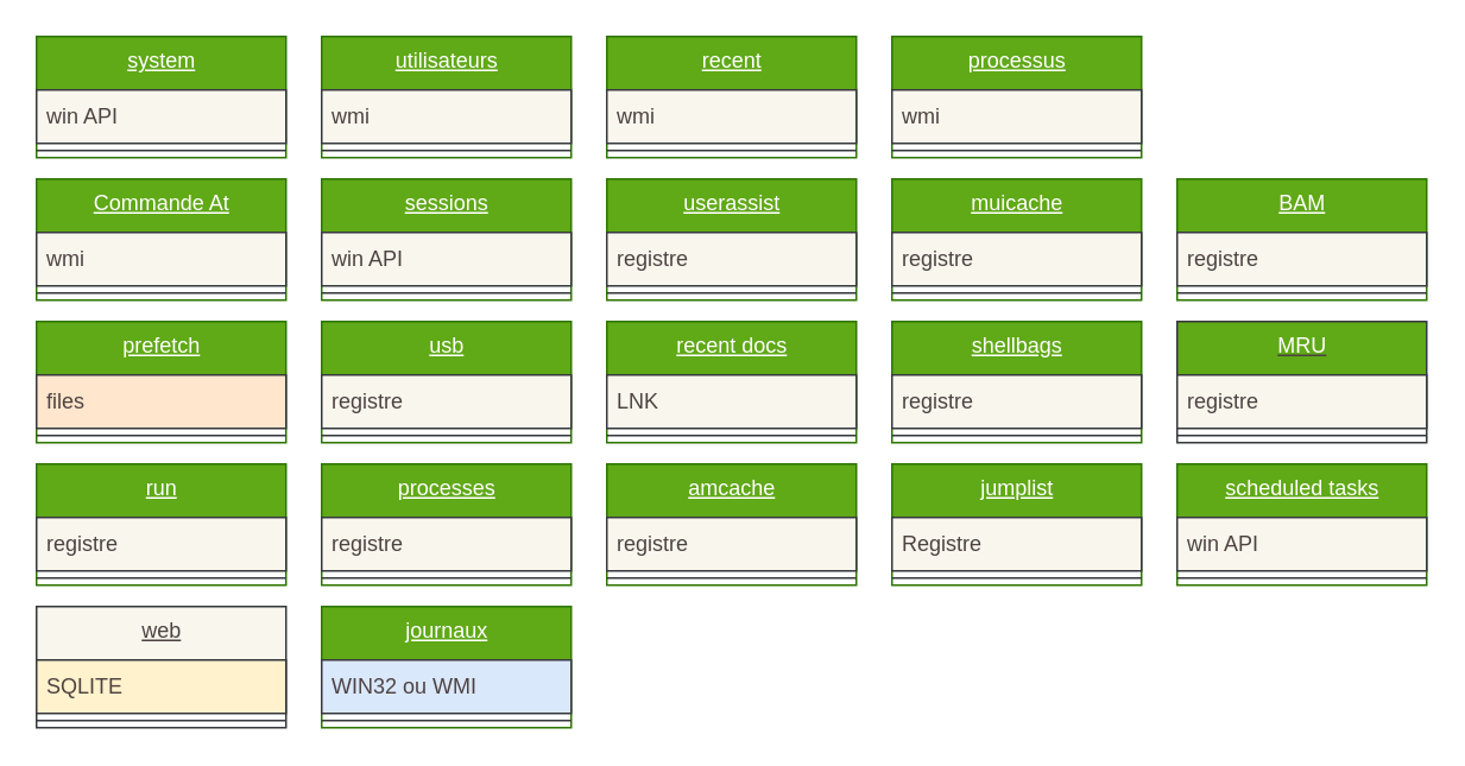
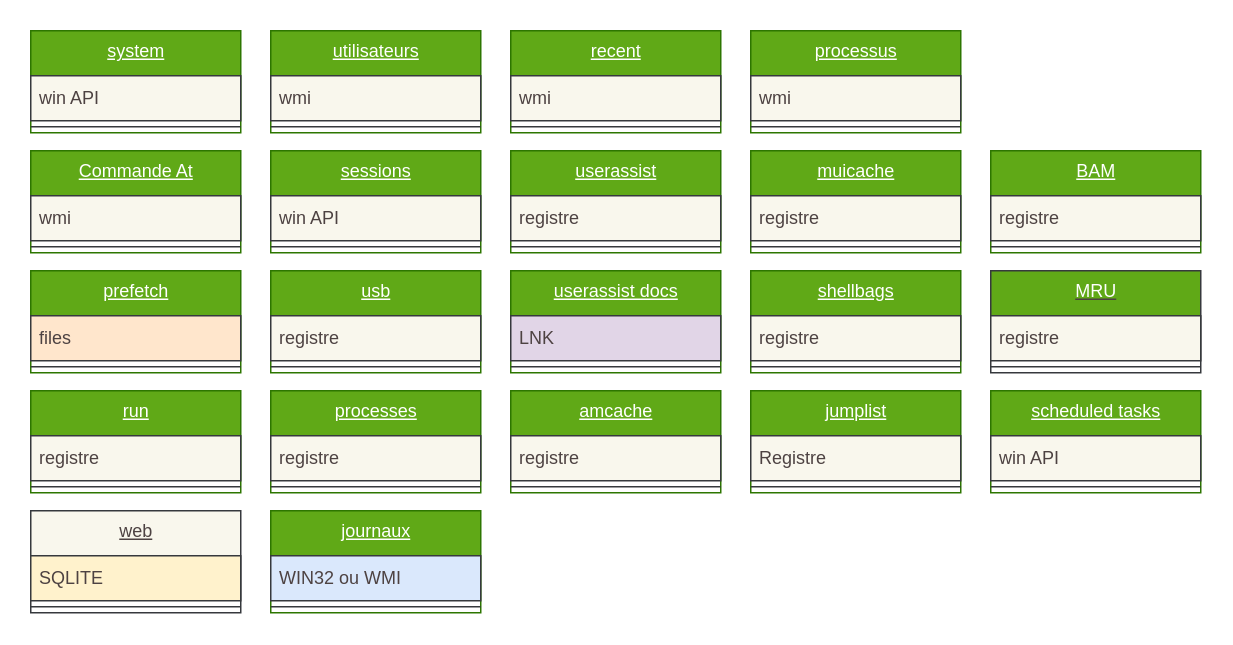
  <mxCell id="0" />
  <mxCell id="1" parent="0" />
  <mxCell id="2" value="system" style="swimlane;fontStyle=4;align=center;verticalAlign=top;childLayout=stackLayout;horizontal=1;startSize=30;horizontalStack=0;resizeParent=1;resizeParentMax=0;resizeLast=0;collapsible=0;marginBottom=0;html=1;fillColor=#60a917;strokeColor=#2D7600;fontColor=#ffffff;" parent="1" vertex="1"><mxGeometry x="20" y="20" width="140" height="68" as="geometry" /></mxCell>
  <mxCell id="3" value="win API" style="html=1;align=left;verticalAlign=middle;spacingLeft=4;spacingRight=4;rotatable=0;points=[[0,0.5],[1,0.5]];resizeWidth=1;fillColor=#f9f7ed;strokeColor=#36393d;fontColor=#4d4242;" parent="2" vertex="1"><mxGeometry y="30" width="140" height="30" as="geometry" /></mxCell>
  <mxCell id="4" value="" style="line;strokeWidth=1;align=left;verticalAlign=middle;spacingTop=-1;spacingLeft=3;spacingRight=3;rotatable=0;labelPosition=right;points=[];portConstraint=eastwest;fillColor=#f9f7ed;strokeColor=#36393d;fontColor=#4d4242;" parent="2" vertex="1"><mxGeometry y="60" width="140" height="8" as="geometry" /></mxCell>
  <mxCell id="5" value="utilisateurs" style="swimlane;fontStyle=4;align=center;verticalAlign=top;childLayout=stackLayout;horizontal=1;startSize=30;horizontalStack=0;resizeParent=1;resizeParentMax=0;resizeLast=0;collapsible=0;marginBottom=0;html=1;fillColor=#60a917;strokeColor=#2D7600;fontColor=#ffffff;" parent="1" vertex="1"><mxGeometry x="180" y="20" width="140" height="68" as="geometry" /></mxCell>
  <mxCell id="6" value="wmi" style="html=1;align=left;verticalAlign=middle;spacingLeft=4;spacingRight=4;rotatable=0;points=[[0,0.5],[1,0.5]];resizeWidth=1;fillColor=#f9f7ed;strokeColor=#36393d;fontColor=#4d4242;" parent="5" vertex="1"><mxGeometry y="30" width="140" height="30" as="geometry" /></mxCell>
  <mxCell id="7" value="" style="line;strokeWidth=1;align=left;verticalAlign=middle;spacingTop=-1;spacingLeft=3;spacingRight=3;rotatable=0;labelPosition=right;points=[];portConstraint=eastwest;fillColor=#f9f7ed;strokeColor=#36393d;fontColor=#4d4242;" parent="5" vertex="1"><mxGeometry y="60" width="140" height="8" as="geometry" /></mxCell>
  <mxCell id="8" value="usb" style="swimlane;fontStyle=4;align=center;verticalAlign=top;childLayout=stackLayout;horizontal=1;startSize=30;horizontalStack=0;resizeParent=1;resizeParentMax=0;resizeLast=0;collapsible=0;marginBottom=0;html=1;fillColor=#60a917;strokeColor=#2D7600;fontColor=#ffffff;" parent="1" vertex="1"><mxGeometry x="180" y="180" width="140" height="68" as="geometry" /></mxCell>
  <mxCell id="9" value="registre" style="html=1;align=left;verticalAlign=middle;spacingLeft=4;spacingRight=4;rotatable=0;points=[[0,0.5],[1,0.5]];resizeWidth=1;fillColor=#f9f7ed;strokeColor=#36393d;fontColor=#4d4242;" parent="8" vertex="1"><mxGeometry y="30" width="140" height="30" as="geometry" /></mxCell>
  <mxCell id="10" value="" style="line;strokeWidth=1;align=left;verticalAlign=middle;spacingTop=-1;spacingLeft=3;spacingRight=3;rotatable=0;labelPosition=right;points=[];portConstraint=eastwest;fillColor=#f9f7ed;strokeColor=#36393d;fontColor=#4d4242;" parent="8" vertex="1"><mxGeometry y="60" width="140" height="8" as="geometry" /></mxCell>
  <mxCell id="11" value="run" style="swimlane;fontStyle=4;align=center;verticalAlign=top;childLayout=stackLayout;horizontal=1;startSize=30;horizontalStack=0;resizeParent=1;resizeParentMax=0;resizeLast=0;collapsible=0;marginBottom=0;html=1;fillColor=#60a917;strokeColor=#2D7600;fontColor=#ffffff;" parent="1" vertex="1"><mxGeometry x="20" y="260" width="140" height="68" as="geometry" /></mxCell>
  <mxCell id="12" value="registre" style="html=1;align=left;verticalAlign=middle;spacingLeft=4;spacingRight=4;rotatable=0;points=[[0,0.5],[1,0.5]];resizeWidth=1;fillColor=#f9f7ed;strokeColor=#36393d;fontColor=#4d4242;" parent="11" vertex="1"><mxGeometry y="30" width="140" height="30" as="geometry" /></mxCell>
  <mxCell id="13" value="" style="line;strokeWidth=1;align=left;verticalAlign=middle;spacingTop=-1;spacingLeft=3;spacingRight=3;rotatable=0;labelPosition=right;points=[];portConstraint=eastwest;fillColor=#f9f7ed;strokeColor=#36393d;fontColor=#4d4242;" parent="11" vertex="1"><mxGeometry y="60" width="140" height="8" as="geometry" /></mxCell>
  <mxCell id="14" value="processes" style="swimlane;fontStyle=4;align=center;verticalAlign=top;childLayout=stackLayout;horizontal=1;startSize=30;horizontalStack=0;resizeParent=1;resizeParentMax=0;resizeLast=0;collapsible=0;marginBottom=0;html=1;fillColor=#60a917;strokeColor=#2D7600;fontColor=#ffffff;" parent="1" vertex="1"><mxGeometry x="180" y="260" width="140" height="68" as="geometry" /></mxCell>
  <mxCell id="15" value="registre" style="html=1;align=left;verticalAlign=middle;spacingLeft=4;spacingRight=4;rotatable=0;points=[[0,0.5],[1,0.5]];resizeWidth=1;fillColor=#f9f7ed;strokeColor=#36393d;fontColor=#4d4242;" parent="14" vertex="1"><mxGeometry y="30" width="140" height="30" as="geometry" /></mxCell>
  <mxCell id="16" value="" style="line;strokeWidth=1;align=left;verticalAlign=middle;spacingTop=-1;spacingLeft=3;spacingRight=3;rotatable=0;labelPosition=right;points=[];portConstraint=eastwest;fillColor=#f9f7ed;strokeColor=#36393d;fontColor=#4d4242;" parent="14" vertex="1"><mxGeometry y="60" width="140" height="8" as="geometry" /></mxCell>
  <mxCell id="17" value="userassist" style="swimlane;fontStyle=4;align=center;verticalAlign=top;childLayout=stackLayout;horizontal=1;startSize=30;horizontalStack=0;resizeParent=1;resizeParentMax=0;resizeLast=0;collapsible=0;marginBottom=0;html=1;fillColor=#60a917;strokeColor=#2D7600;fontColor=#ffffff;" parent="1" vertex="1"><mxGeometry x="340" y="100" width="140" height="68" as="geometry" /></mxCell>
  <mxCell id="18" value="registre" style="html=1;align=left;verticalAlign=middle;spacingLeft=4;spacingRight=4;rotatable=0;points=[[0,0.5],[1,0.5]];resizeWidth=1;fillColor=#f9f7ed;strokeColor=#36393d;fontColor=#4d4242;" parent="17" vertex="1"><mxGeometry y="30" width="140" height="30" as="geometry" /></mxCell>
  <mxCell id="19" value="" style="line;strokeWidth=1;align=left;verticalAlign=middle;spacingTop=-1;spacingLeft=3;spacingRight=3;rotatable=0;labelPosition=right;points=[];portConstraint=eastwest;fillColor=#f9f7ed;strokeColor=#36393d;fontColor=#4d4242;" parent="17" vertex="1"><mxGeometry y="60" width="140" height="8" as="geometry" /></mxCell>
  <mxCell id="20" value="muicache" style="swimlane;fontStyle=4;align=center;verticalAlign=top;childLayout=stackLayout;horizontal=1;startSize=30;horizontalStack=0;resizeParent=1;resizeParentMax=0;resizeLast=0;collapsible=0;marginBottom=0;html=1;fillColor=#60a917;strokeColor=#2D7600;fontColor=#ffffff;" parent="1" vertex="1"><mxGeometry x="500" y="100" width="140" height="68" as="geometry" /></mxCell>
  <mxCell id="21" value="registre" style="html=1;align=left;verticalAlign=middle;spacingLeft=4;spacingRight=4;rotatable=0;points=[[0,0.5],[1,0.5]];resizeWidth=1;fillColor=#f9f7ed;strokeColor=#36393d;fontColor=#4d4242;" parent="20" vertex="1"><mxGeometry y="30" width="140" height="30" as="geometry" /></mxCell>
  <mxCell id="22" value="" style="line;strokeWidth=1;align=left;verticalAlign=middle;spacingTop=-1;spacingLeft=3;spacingRight=3;rotatable=0;labelPosition=right;points=[];portConstraint=eastwest;fillColor=#f9f7ed;strokeColor=#36393d;fontColor=#4d4242;" parent="20" vertex="1"><mxGeometry y="60" width="140" height="8" as="geometry" /></mxCell>
  <mxCell id="23" value="amcache" style="swimlane;fontStyle=4;align=center;verticalAlign=top;childLayout=stackLayout;horizontal=1;startSize=30;horizontalStack=0;resizeParent=1;resizeParentMax=0;resizeLast=0;collapsible=0;marginBottom=0;html=1;fillColor=#60a917;strokeColor=#2D7600;fontColor=#ffffff;" parent="1" vertex="1"><mxGeometry x="340" y="260" width="140" height="68" as="geometry" /></mxCell>
  <mxCell id="24" value="registre" style="html=1;align=left;verticalAlign=middle;spacingLeft=4;spacingRight=4;rotatable=0;points=[[0,0.5],[1,0.5]];resizeWidth=1;fillColor=#f9f7ed;strokeColor=#36393d;fontColor=#4d4242;" parent="23" vertex="1"><mxGeometry y="30" width="140" height="30" as="geometry" /></mxCell>
  <mxCell id="25" value="" style="line;strokeWidth=1;align=left;verticalAlign=middle;spacingTop=-1;spacingLeft=3;spacingRight=3;rotatable=0;labelPosition=right;points=[];portConstraint=eastwest;fillColor=#f9f7ed;strokeColor=#36393d;fontColor=#4d4242;" parent="23" vertex="1"><mxGeometry y="60" width="140" height="8" as="geometry" /></mxCell>
  <mxCell id="26" value="BAM" style="swimlane;fontStyle=4;align=center;verticalAlign=top;childLayout=stackLayout;horizontal=1;startSize=30;horizontalStack=0;resizeParent=1;resizeParentMax=0;resizeLast=0;collapsible=0;marginBottom=0;html=1;fillColor=#60a917;strokeColor=#2D7600;fontColor=#ffffff;" parent="1" vertex="1"><mxGeometry x="660" y="100" width="140" height="68" as="geometry" /></mxCell>
  <mxCell id="27" value="registre" style="html=1;align=left;verticalAlign=middle;spacingLeft=4;spacingRight=4;rotatable=0;points=[[0,0.5],[1,0.5]];resizeWidth=1;fillColor=#f9f7ed;strokeColor=#36393d;fontColor=#4d4242;" parent="26" vertex="1"><mxGeometry y="30" width="140" height="30" as="geometry" /></mxCell>
  <mxCell id="28" value="" style="line;strokeWidth=1;align=left;verticalAlign=middle;spacingTop=-1;spacingLeft=3;spacingRight=3;rotatable=0;labelPosition=right;points=[];portConstraint=eastwest;fillColor=#f9f7ed;strokeColor=#36393d;fontColor=#4d4242;" parent="26" vertex="1"><mxGeometry y="60" width="140" height="8" as="geometry" /></mxCell>
  <mxCell id="29" value="shellbags" style="swimlane;fontStyle=4;align=center;verticalAlign=top;childLayout=stackLayout;horizontal=1;startSize=30;horizontalStack=0;resizeParent=1;resizeParentMax=0;resizeLast=0;collapsible=0;marginBottom=0;html=1;fillColor=#60A917;strokeColor=#2D7600;fontColor=#ffffff;" parent="1" vertex="1"><mxGeometry x="500" y="180" width="140" height="68" as="geometry" /></mxCell>
  <mxCell id="30" value="registre" style="html=1;align=left;verticalAlign=middle;spacingLeft=4;spacingRight=4;rotatable=0;points=[[0,0.5],[1,0.5]];resizeWidth=1;fillColor=#f9f7ed;strokeColor=#36393d;fontColor=#4d4242;" parent="29" vertex="1"><mxGeometry y="30" width="140" height="30" as="geometry" /></mxCell>
  <mxCell id="31" value="" style="line;strokeWidth=1;align=left;verticalAlign=middle;spacingTop=-1;spacingLeft=3;spacingRight=3;rotatable=0;labelPosition=right;points=[];portConstraint=eastwest;fillColor=#f9f7ed;strokeColor=#36393d;fontColor=#4d4242;" parent="29" vertex="1"><mxGeometry y="60" width="140" height="8" as="geometry" /></mxCell>
- <mxCell id="32" value="recent docs" style="swimlane;fontStyle=4;align=center;verticalAlign=top;childLayout=stackLayout;horizontal=1;startSize=30;horizontalStack=0;resizeParent=1;resizeParentMax=0;resizeLast=0;collapsible=0;marginBottom=0;html=1;fillColor=#60a917;strokeColor=#2D7600;fontColor=#ffffff;" parent="1" vertex="1"><mxGeometry x="340" y="180" width="140" height="68" as="geometry" /></mxCell>
- <mxCell id="33" value="LNK" style="html=1;align=left;verticalAlign=middle;spacingLeft=4;spacingRight=4;rotatable=0;points=[[0,0.5],[1,0.5]];resizeWidth=1;fillColor=#f9f7ed;strokeColor=#36393d;fontColor=#4d4242;" parent="32" vertex="1"><mxGeometry y="30" width="140" height="30" as="geometry" /></mxCell>
+ <mxCell id="32" value="userassist docs" style="swimlane;fontStyle=4;align=center;verticalAlign=top;childLayout=stackLayout;horizontal=1;startSize=30;horizontalStack=0;resizeParent=1;resizeParentMax=0;resizeLast=0;collapsible=0;marginBottom=0;html=1;fillColor=#60a917;strokeColor=#2D7600;fontColor=#ffffff;" parent="1" vertex="1"><mxGeometry x="340" y="180" width="140" height="68" as="geometry" /></mxCell>
+ <mxCell id="33" value="LNK" style="html=1;align=left;verticalAlign=middle;spacingLeft=4;spacingRight=4;rotatable=0;points=[[0,0.5],[1,0.5]];resizeWidth=1;fillColor=#e1d5e7;strokeColor=#36393d;fontColor=#4d4242;" parent="32" vertex="1"><mxGeometry y="30" width="140" height="30" as="geometry" /></mxCell>
  <mxCell id="34" value="" style="line;strokeWidth=1;align=left;verticalAlign=middle;spacingTop=-1;spacingLeft=3;spacingRight=3;rotatable=0;labelPosition=right;points=[];portConstraint=eastwest;fillColor=#f9f7ed;strokeColor=#36393d;fontColor=#4d4242;" parent="32" vertex="1"><mxGeometry y="60" width="140" height="8" as="geometry" /></mxCell>
  <mxCell id="35" value="&lt;font color=&quot;#ffffff&quot;&gt;MRU&lt;/font&gt;" style="swimlane;fontStyle=4;align=center;verticalAlign=top;childLayout=stackLayout;horizontal=1;startSize=30;horizontalStack=0;resizeParent=1;resizeParentMax=0;resizeLast=0;collapsible=0;marginBottom=0;html=1;fillColor=#60A917;strokeColor=#36393d;fontColor=#4d4242;" parent="1" vertex="1"><mxGeometry x="660" y="180" width="140" height="68" as="geometry" /></mxCell>
  <mxCell id="36" value="registre" style="html=1;align=left;verticalAlign=middle;spacingLeft=4;spacingRight=4;rotatable=0;points=[[0,0.5],[1,0.5]];resizeWidth=1;fillColor=#f9f7ed;strokeColor=#36393d;fontColor=#4d4242;" parent="35" vertex="1"><mxGeometry y="30" width="140" height="30" as="geometry" /></mxCell>
  <mxCell id="37" value="" style="line;strokeWidth=1;align=left;verticalAlign=middle;spacingTop=-1;spacingLeft=3;spacingRight=3;rotatable=0;labelPosition=right;points=[];portConstraint=eastwest;fillColor=#f9f7ed;strokeColor=#36393d;fontColor=#4d4242;" parent="35" vertex="1"><mxGeometry y="60" width="140" height="8" as="geometry" /></mxCell>
  <mxCell id="38" value="scheduled tasks" style="swimlane;fontStyle=4;align=center;verticalAlign=top;childLayout=stackLayout;horizontal=1;startSize=30;horizontalStack=0;resizeParent=1;resizeParentMax=0;resizeLast=0;collapsible=0;marginBottom=0;html=1;fillColor=#60a917;strokeColor=#2D7600;fontColor=#ffffff;" parent="1" vertex="1"><mxGeometry x="660" y="260" width="140" height="68" as="geometry" /></mxCell>
  <mxCell id="39" value="win API" style="html=1;align=left;verticalAlign=middle;spacingLeft=4;spacingRight=4;rotatable=0;points=[[0,0.5],[1,0.5]];resizeWidth=1;fillColor=#f9f7ed;strokeColor=#36393d;fontColor=#4d4242;" parent="38" vertex="1"><mxGeometry y="30" width="140" height="30" as="geometry" /></mxCell>
  <mxCell id="40" value="" style="line;strokeWidth=1;align=left;verticalAlign=middle;spacingTop=-1;spacingLeft=3;spacingRight=3;rotatable=0;labelPosition=right;points=[];portConstraint=eastwest;fillColor=#f9f7ed;strokeColor=#36393d;fontColor=#4d4242;" parent="38" vertex="1"><mxGeometry y="60" width="140" height="8" as="geometry" /></mxCell>
  <mxCell id="41" value="web" style="swimlane;fontStyle=4;align=center;verticalAlign=top;childLayout=stackLayout;horizontal=1;startSize=30;horizontalStack=0;resizeParent=1;resizeParentMax=0;resizeLast=0;collapsible=0;marginBottom=0;html=1;fillColor=#f9f7ed;strokeColor=#36393d;fontColor=#4d4242;" parent="1" vertex="1"><mxGeometry x="20" y="340" width="140" height="68" as="geometry" /></mxCell>
  <mxCell id="42" value="SQLITE" style="html=1;align=left;verticalAlign=middle;spacingLeft=4;spacingRight=4;rotatable=0;points=[[0,0.5],[1,0.5]];resizeWidth=1;fillColor=#fff2cc;strokeColor=#36393d;fontColor=#4d4242;" parent="41" vertex="1"><mxGeometry y="30" width="140" height="30" as="geometry" /></mxCell>
  <mxCell id="43" value="" style="line;strokeWidth=1;align=left;verticalAlign=middle;spacingTop=-1;spacingLeft=3;spacingRight=3;rotatable=0;labelPosition=right;points=[];portConstraint=eastwest;fillColor=#f9f7ed;strokeColor=#36393d;fontColor=#4d4242;" parent="41" vertex="1"><mxGeometry y="60" width="140" height="8" as="geometry" /></mxCell>
  <mxCell id="44" value="recent" style="swimlane;fontStyle=4;align=center;verticalAlign=top;childLayout=stackLayout;horizontal=1;startSize=30;horizontalStack=0;resizeParent=1;resizeParentMax=0;resizeLast=0;collapsible=0;marginBottom=0;html=1;fillColor=#60a917;strokeColor=#2D7600;fontColor=#ffffff;" parent="1" vertex="1"><mxGeometry x="340" y="20" width="140" height="68" as="geometry" /></mxCell>
  <mxCell id="45" value="wmi" style="html=1;align=left;verticalAlign=middle;spacingLeft=4;spacingRight=4;rotatable=0;points=[[0,0.5],[1,0.5]];resizeWidth=1;fillColor=#f9f7ed;strokeColor=#36393d;fontColor=#4d4242;" parent="44" vertex="1"><mxGeometry y="30" width="140" height="30" as="geometry" /></mxCell>
  <mxCell id="46" value="" style="line;strokeWidth=1;align=left;verticalAlign=middle;spacingTop=-1;spacingLeft=3;spacingRight=3;rotatable=0;labelPosition=right;points=[];portConstraint=eastwest;fillColor=#f9f7ed;strokeColor=#36393d;fontColor=#4d4242;" parent="44" vertex="1"><mxGeometry y="60" width="140" height="8" as="geometry" /></mxCell>
  <mxCell id="47" value="prefetch" style="swimlane;fontStyle=4;align=center;verticalAlign=top;childLayout=stackLayout;horizontal=1;startSize=30;horizontalStack=0;resizeParent=1;resizeParentMax=0;resizeLast=0;collapsible=0;marginBottom=0;html=1;fillColor=#60a917;strokeColor=#2D7600;fontColor=#ffffff;" parent="1" vertex="1"><mxGeometry x="20" y="180" width="140" height="68" as="geometry" /></mxCell>
  <mxCell id="48" value="files" style="html=1;align=left;verticalAlign=middle;spacingLeft=4;spacingRight=4;rotatable=0;points=[[0,0.5],[1,0.5]];resizeWidth=1;fillColor=#ffe6cc;strokeColor=#36393d;fontColor=#4d4242;" parent="47" vertex="1"><mxGeometry y="30" width="140" height="30" as="geometry" /></mxCell>
  <mxCell id="49" value="" style="line;strokeWidth=1;align=left;verticalAlign=middle;spacingTop=-1;spacingLeft=3;spacingRight=3;rotatable=0;labelPosition=right;points=[];portConstraint=eastwest;fillColor=#f9f7ed;strokeColor=#36393d;fontColor=#4d4242;" parent="47" vertex="1"><mxGeometry y="60" width="140" height="8" as="geometry" /></mxCell>
  <mxCell id="50" value="processus" style="swimlane;fontStyle=4;align=center;verticalAlign=top;childLayout=stackLayout;horizontal=1;startSize=30;horizontalStack=0;resizeParent=1;resizeParentMax=0;resizeLast=0;collapsible=0;marginBottom=0;html=1;fillColor=#60a917;strokeColor=#2D7600;fontColor=#ffffff;" parent="1" vertex="1"><mxGeometry x="500" y="20" width="140" height="68" as="geometry" /></mxCell>
  <mxCell id="51" value="wmi" style="html=1;align=left;verticalAlign=middle;spacingLeft=4;spacingRight=4;rotatable=0;points=[[0,0.5],[1,0.5]];resizeWidth=1;fillColor=#f9f7ed;strokeColor=#36393d;fontColor=#4d4242;" parent="50" vertex="1"><mxGeometry y="30" width="140" height="30" as="geometry" /></mxCell>
  <mxCell id="52" value="" style="line;strokeWidth=1;align=left;verticalAlign=middle;spacingTop=-1;spacingLeft=3;spacingRight=3;rotatable=0;labelPosition=right;points=[];portConstraint=eastwest;fillColor=#f9f7ed;strokeColor=#36393d;fontColor=#4d4242;" parent="50" vertex="1"><mxGeometry y="60" width="140" height="8" as="geometry" /></mxCell>
  <mxCell id="53" value="Commande At" style="swimlane;fontStyle=4;align=center;verticalAlign=top;childLayout=stackLayout;horizontal=1;startSize=30;horizontalStack=0;resizeParent=1;resizeParentMax=0;resizeLast=0;collapsible=0;marginBottom=0;html=1;fillColor=#60a917;strokeColor=#2D7600;fontColor=#ffffff;" parent="1" vertex="1"><mxGeometry x="20" y="100" width="140" height="68" as="geometry" /></mxCell>
  <mxCell id="54" value="wmi" style="html=1;align=left;verticalAlign=middle;spacingLeft=4;spacingRight=4;rotatable=0;points=[[0,0.5],[1,0.5]];resizeWidth=1;fillColor=#f9f7ed;strokeColor=#36393d;fontColor=#4d4242;" parent="53" vertex="1"><mxGeometry y="30" width="140" height="30" as="geometry" /></mxCell>
  <mxCell id="55" value="" style="line;strokeWidth=1;align=left;verticalAlign=middle;spacingTop=-1;spacingLeft=3;spacingRight=3;rotatable=0;labelPosition=right;points=[];portConstraint=eastwest;fillColor=#f9f7ed;strokeColor=#36393d;fontColor=#4d4242;" parent="53" vertex="1"><mxGeometry y="60" width="140" height="8" as="geometry" /></mxCell>
  <mxCell id="56" value="sessions" style="swimlane;fontStyle=4;align=center;verticalAlign=top;childLayout=stackLayout;horizontal=1;startSize=30;horizontalStack=0;resizeParent=1;resizeParentMax=0;resizeLast=0;collapsible=0;marginBottom=0;html=1;fillColor=#60a917;strokeColor=#2D7600;fontColor=#ffffff;" parent="1" vertex="1"><mxGeometry x="180" y="100" width="140" height="68" as="geometry" /></mxCell>
  <mxCell id="57" value="win API" style="html=1;align=left;verticalAlign=middle;spacingLeft=4;spacingRight=4;rotatable=0;points=[[0,0.5],[1,0.5]];resizeWidth=1;fillColor=#f9f7ed;strokeColor=#36393d;fontColor=#4d4242;" parent="56" vertex="1"><mxGeometry y="30" width="140" height="30" as="geometry" /></mxCell>
  <mxCell id="58" value="" style="line;strokeWidth=1;align=left;verticalAlign=middle;spacingTop=-1;spacingLeft=3;spacingRight=3;rotatable=0;labelPosition=right;points=[];portConstraint=eastwest;fillColor=#f9f7ed;strokeColor=#36393d;fontColor=#4d4242;" parent="56" vertex="1"><mxGeometry y="60" width="140" height="8" as="geometry" /></mxCell>
  <mxCell id="59" value="jumplist" style="swimlane;fontStyle=4;align=center;verticalAlign=top;childLayout=stackLayout;horizontal=1;startSize=30;horizontalStack=0;resizeParent=1;resizeParentMax=0;resizeLast=0;collapsible=0;marginBottom=0;html=1;fillColor=#60a917;strokeColor=#2D7600;fontColor=#ffffff;" parent="1" vertex="1"><mxGeometry x="500" y="260" width="140" height="68" as="geometry" /></mxCell>
  <mxCell id="60" value="Registre" style="html=1;align=left;verticalAlign=middle;spacingLeft=4;spacingRight=4;rotatable=0;points=[[0,0.5],[1,0.5]];resizeWidth=1;fillColor=#f9f7ed;strokeColor=#36393d;fontColor=#4d4242;" parent="59" vertex="1"><mxGeometry y="30" width="140" height="30" as="geometry" /></mxCell>
  <mxCell id="61" value="" style="line;strokeWidth=1;align=left;verticalAlign=middle;spacingTop=-1;spacingLeft=3;spacingRight=3;rotatable=0;labelPosition=right;points=[];portConstraint=eastwest;fillColor=#f9f7ed;strokeColor=#36393d;fontColor=#4d4242;" parent="59" vertex="1"><mxGeometry y="60" width="140" height="8" as="geometry" /></mxCell>
  <mxCell id="62" value="journaux" style="swimlane;fontStyle=4;align=center;verticalAlign=top;childLayout=stackLayout;horizontal=1;startSize=30;horizontalStack=0;resizeParent=1;resizeParentMax=0;resizeLast=0;collapsible=0;marginBottom=0;html=1;fillColor=#60a917;strokeColor=#2D7600;fontColor=#ffffff;" parent="1" vertex="1"><mxGeometry x="180" y="340" width="140" height="68" as="geometry" /></mxCell>
  <mxCell id="63" value="WIN32 ou WMI" style="html=1;align=left;verticalAlign=middle;spacingLeft=4;spacingRight=4;rotatable=0;points=[[0,0.5],[1,0.5]];resizeWidth=1;fillColor=#dae8fc;strokeColor=#36393d;fontColor=#4d4242;" parent="62" vertex="1"><mxGeometry y="30" width="140" height="30" as="geometry" /></mxCell>
  <mxCell id="64" value="" style="line;strokeWidth=1;align=left;verticalAlign=middle;spacingTop=-1;spacingLeft=3;spacingRight=3;rotatable=0;labelPosition=right;points=[];portConstraint=eastwest;fillColor=#f9f7ed;strokeColor=#36393d;fontColor=#4d4242;" parent="62" vertex="1"><mxGeometry y="60" width="140" height="8" as="geometry" /></mxCell>
